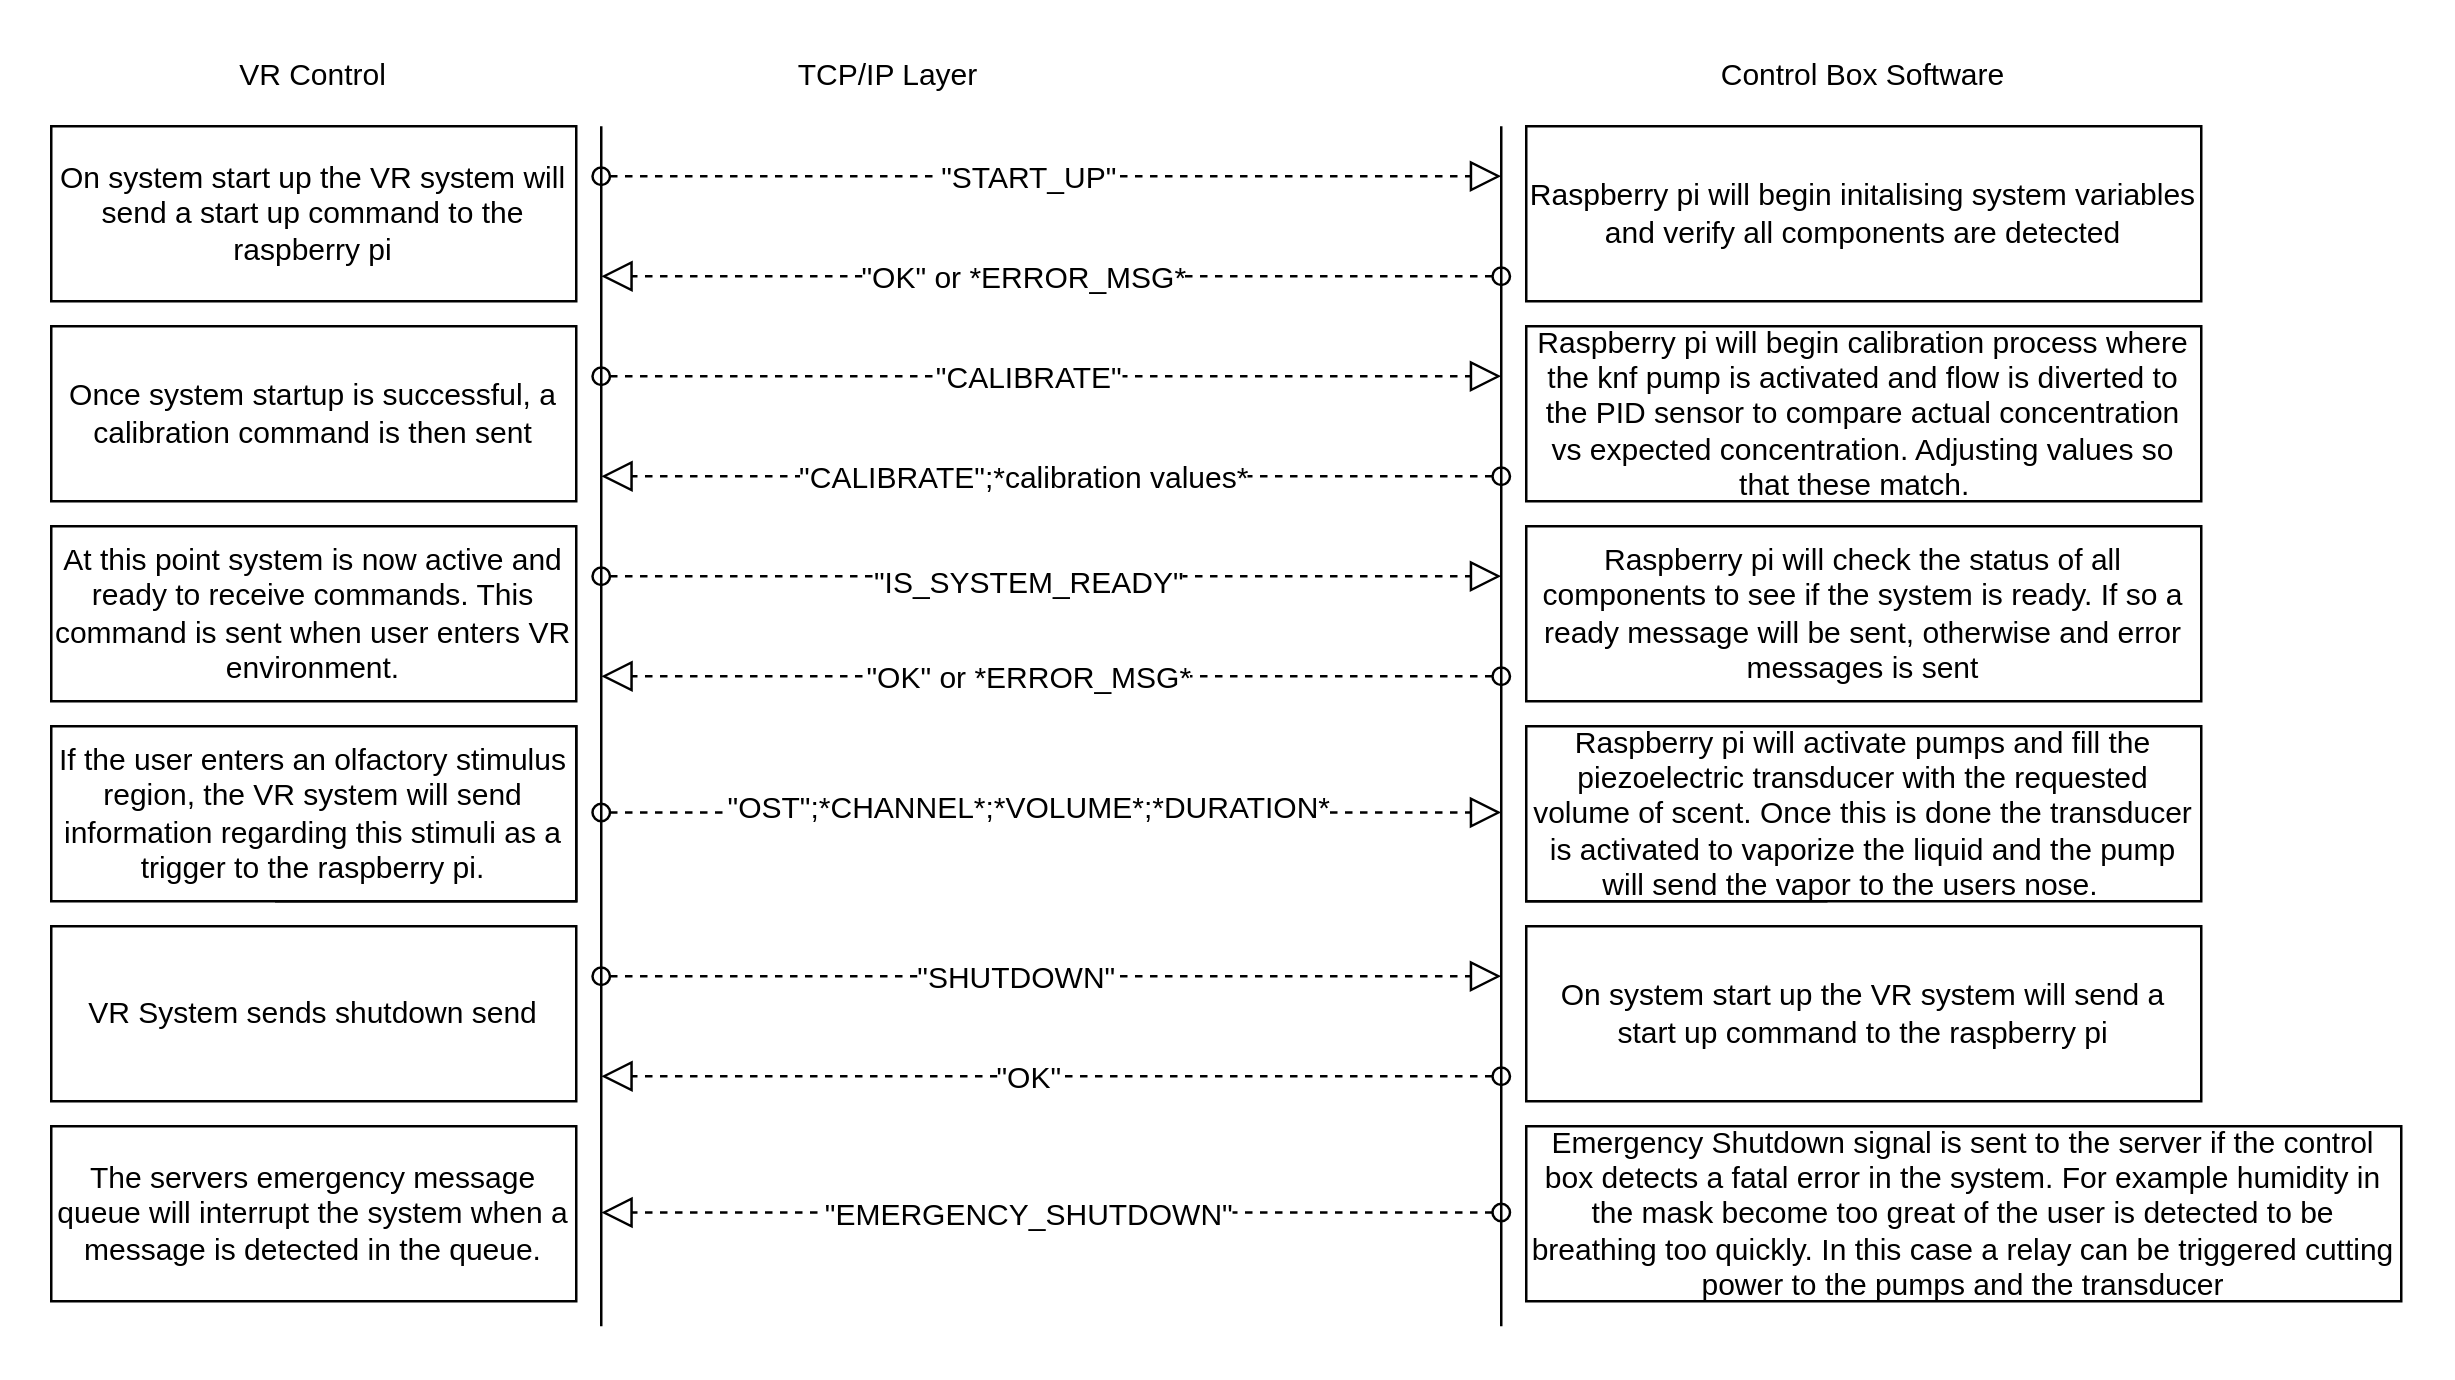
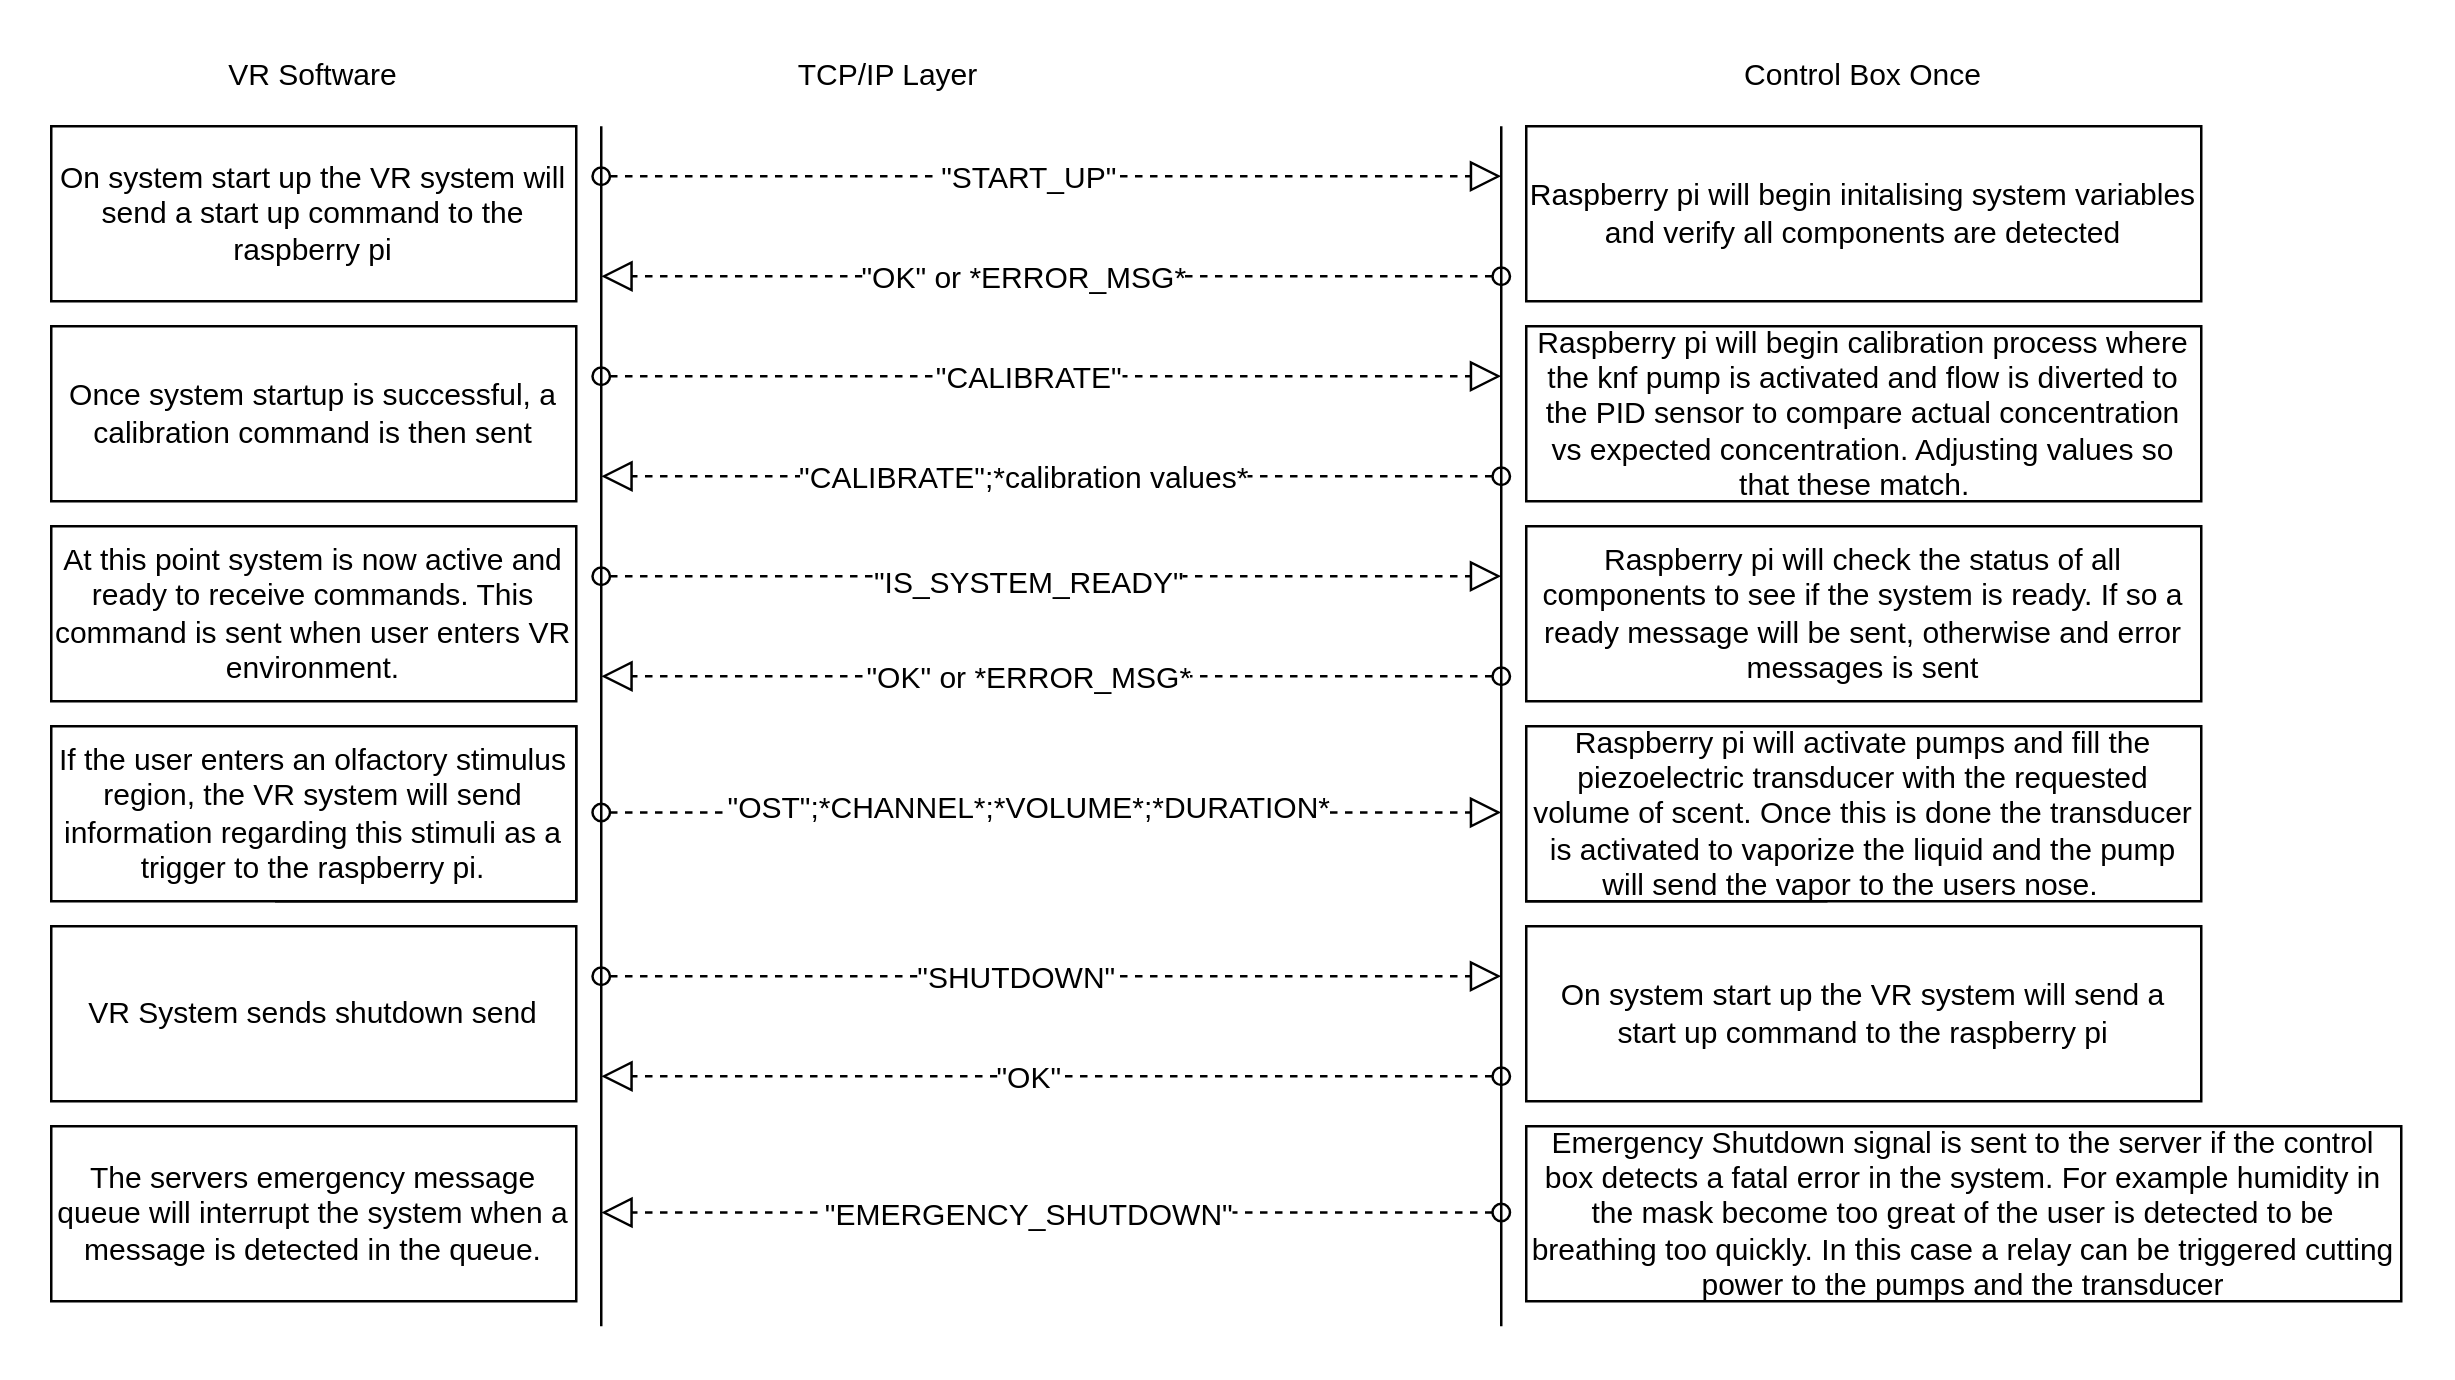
  <mxCell id="0" />
  <mxCell id="1" parent="0" />
  <mxCell id="2" value="" style="endArrow=none;html=1;" edge="1" parent="1"><mxGeometry width="50" height="50" relative="1" as="geometry"><mxPoint x="240" y="530" as="sourcePoint" /><mxPoint x="240" y="50" as="targetPoint" /></mxGeometry></mxCell>
  <mxCell id="3" value="" style="endArrow=none;html=1;" edge="1" parent="1"><mxGeometry width="50" height="50" relative="1" as="geometry"><mxPoint x="600" y="530" as="sourcePoint" /><mxPoint x="600" y="50" as="targetPoint" /></mxGeometry></mxCell>
  <mxCell id="4" value="" style="startArrow=oval;startFill=0;startSize=7;endArrow=block;endFill=0;endSize=10;dashed=1;html=1;" edge="1" parent="1"><mxGeometry width="100" relative="1" as="geometry"><mxPoint x="240" y="70" as="sourcePoint" /><mxPoint x="600" y="70" as="targetPoint" /></mxGeometry></mxCell>
  <mxCell id="5" value="&quot;START_UP&quot;" style="text;html=1;align=center;verticalAlign=middle;resizable=0;points=[];labelBackgroundColor=#ffffff;" vertex="1" connectable="0" parent="4"><mxGeometry x="-0.611" relative="1" as="geometry"><mxPoint x="100" as="offset" /></mxGeometry></mxCell>
  <mxCell id="6" value="On system start up the VR system will send a start up command to the raspberry pi" style="rounded=0;whiteSpace=wrap;html=1;" vertex="1" parent="1"><mxGeometry x="20" y="50" width="210" height="70" as="geometry" /></mxCell>
  <mxCell id="7" value="" style="startArrow=oval;startFill=0;startSize=7;endArrow=block;endFill=0;endSize=10;dashed=1;html=1;" edge="1" parent="1"><mxGeometry width="100" relative="1" as="geometry"><mxPoint x="240" y="150" as="sourcePoint" /><mxPoint x="600" y="150" as="targetPoint" /></mxGeometry></mxCell>
  <mxCell id="8" value="&quot;CALIBRATE&quot;" style="text;html=1;align=center;verticalAlign=middle;resizable=0;points=[];labelBackgroundColor=#ffffff;" vertex="1" connectable="0" parent="7"><mxGeometry x="-0.056" relative="1" as="geometry"><mxPoint as="offset" /></mxGeometry></mxCell>
  <mxCell id="9" value="" style="startArrow=oval;startFill=0;startSize=7;endArrow=block;endFill=0;endSize=10;dashed=1;html=1;" edge="1" parent="1"><mxGeometry width="100" relative="1" as="geometry"><mxPoint x="600" y="110" as="sourcePoint" /><mxPoint x="240" y="110" as="targetPoint" /></mxGeometry></mxCell>
  <mxCell id="10" value="&quot;OK&quot; or *ERROR_MSG*" style="text;html=1;align=center;verticalAlign=middle;resizable=0;points=[];labelBackgroundColor=#ffffff;" vertex="1" connectable="0" parent="9"><mxGeometry x="0.067" relative="1" as="geometry"><mxPoint as="offset" /></mxGeometry></mxCell>
  <mxCell id="11" value="" style="startArrow=oval;startFill=0;startSize=7;endArrow=block;endFill=0;endSize=10;dashed=1;html=1;" edge="1" parent="1"><mxGeometry width="100" relative="1" as="geometry"><mxPoint x="600" y="190" as="sourcePoint" /><mxPoint x="240" y="190" as="targetPoint" /></mxGeometry></mxCell>
  <mxCell id="12" value="&quot;CALIBRATE&quot;;*calibration values*" style="text;html=1;align=center;verticalAlign=middle;resizable=0;points=[];labelBackgroundColor=#ffffff;" vertex="1" connectable="0" parent="11"><mxGeometry x="0.067" relative="1" as="geometry"><mxPoint as="offset" /></mxGeometry></mxCell>
  <mxCell id="13" value="Once system startup is successful, a calibration command is then sent" style="rounded=0;whiteSpace=wrap;html=1;" vertex="1" parent="1"><mxGeometry x="20" y="130" width="210" height="70" as="geometry" /></mxCell>
  <mxCell id="14" value="At this point system is now active and ready to receive commands. This command is sent when user enters VR environment." style="rounded=0;whiteSpace=wrap;html=1;" vertex="1" parent="1"><mxGeometry x="20" y="210" width="210" height="70" as="geometry" /></mxCell>
  <mxCell id="15" value="On system start up the VR system will send a start up command to the raspberry pi" style="rounded=0;whiteSpace=wrap;html=1;" vertex="1" parent="1"><mxGeometry x="110" y="290" width="120" height="70" as="geometry" /></mxCell>
  <mxCell id="16" value="VR System sends shutdown send" style="rounded=0;whiteSpace=wrap;html=1;" vertex="1" parent="1"><mxGeometry x="20" y="370" width="210" height="70" as="geometry" /></mxCell>
  <mxCell id="17" value="The servers emergency message queue will interrupt the system when a message is detected in the queue." style="rounded=0;whiteSpace=wrap;html=1;" vertex="1" parent="1"><mxGeometry x="20" y="450" width="210" height="70" as="geometry" /></mxCell>
  <mxCell id="18" value="" style="startArrow=oval;startFill=0;startSize=7;endArrow=block;endFill=0;endSize=10;dashed=1;html=1;" edge="1" parent="1"><mxGeometry width="100" relative="1" as="geometry"><mxPoint x="240" y="230" as="sourcePoint" /><mxPoint x="600" y="230" as="targetPoint" /></mxGeometry></mxCell>
  <mxCell id="19" value="&quot;IS_SYSTEM_READY&quot;" style="text;html=1;align=center;verticalAlign=middle;resizable=0;points=[];labelBackgroundColor=#ffffff;" vertex="1" connectable="0" parent="18"><mxGeometry x="-0.322" y="-2" relative="1" as="geometry"><mxPoint x="48" as="offset" /></mxGeometry></mxCell>
  <mxCell id="20" value="" style="startArrow=oval;startFill=0;startSize=7;endArrow=block;endFill=0;endSize=10;dashed=1;html=1;" edge="1" parent="1"><mxGeometry width="100" relative="1" as="geometry"><mxPoint x="600" y="270" as="sourcePoint" /><mxPoint x="240" y="270" as="targetPoint" /></mxGeometry></mxCell>
  <mxCell id="21" value="&quot;OK&quot; or *ERROR_MSG*" style="text;html=1;align=center;verticalAlign=middle;resizable=0;points=[];labelBackgroundColor=#ffffff;" vertex="1" connectable="0" parent="20"><mxGeometry x="-0.106" y="2" relative="1" as="geometry"><mxPoint x="-29" y="-2" as="offset" /></mxGeometry></mxCell>
  <mxCell id="22" value="" style="startArrow=oval;startFill=0;startSize=7;endArrow=block;endFill=0;endSize=10;dashed=1;html=1;" edge="1" parent="1"><mxGeometry width="100" relative="1" as="geometry"><mxPoint x="240" y="324.5" as="sourcePoint" /><mxPoint x="600" y="324.5" as="targetPoint" /></mxGeometry></mxCell>
  <mxCell id="23" value="&quot;OST&quot;;*CHANNEL*;*VOLUME*;*DURATION*" style="text;html=1;align=center;verticalAlign=middle;resizable=0;points=[];labelBackgroundColor=#ffffff;" vertex="1" connectable="0" parent="22"><mxGeometry x="-0.133" y="2" relative="1" as="geometry"><mxPoint x="14" as="offset" /></mxGeometry></mxCell>
  <mxCell id="24" value="" style="startArrow=oval;startFill=0;startSize=7;endArrow=block;endFill=0;endSize=10;dashed=1;html=1;" edge="1" parent="1"><mxGeometry width="100" relative="1" as="geometry"><mxPoint x="240" y="390" as="sourcePoint" /><mxPoint x="600" y="390" as="targetPoint" /></mxGeometry></mxCell>
  <mxCell id="25" value="&quot;SHUTDOWN&quot;" style="text;html=1;align=center;verticalAlign=middle;resizable=0;points=[];labelBackgroundColor=#ffffff;" vertex="1" connectable="0" parent="24"><mxGeometry x="-0.083" relative="1" as="geometry"><mxPoint as="offset" /></mxGeometry></mxCell>
  <mxCell id="26" value="" style="startArrow=oval;startFill=0;startSize=7;endArrow=block;endFill=0;endSize=10;dashed=1;html=1;" edge="1" parent="1"><mxGeometry width="100" relative="1" as="geometry"><mxPoint x="600" y="430" as="sourcePoint" /><mxPoint x="240" y="430" as="targetPoint" /></mxGeometry></mxCell>
  <mxCell id="27" value="&quot;OK&quot;" style="text;html=1;align=center;verticalAlign=middle;resizable=0;points=[];labelBackgroundColor=#ffffff;" vertex="1" connectable="0" parent="26"><mxGeometry x="0.056" relative="1" as="geometry"><mxPoint as="offset" /></mxGeometry></mxCell>
  <mxCell id="28" value="" style="startArrow=oval;startFill=0;startSize=7;endArrow=block;endFill=0;endSize=10;dashed=1;html=1;" edge="1" parent="1"><mxGeometry width="100" relative="1" as="geometry"><mxPoint x="600" y="484.5" as="sourcePoint" /><mxPoint x="240" y="484.5" as="targetPoint" /></mxGeometry></mxCell>
  <mxCell id="29" value="&quot;EMERGENCY_SHUTDOWN&quot;" style="text;html=1;align=center;verticalAlign=middle;resizable=0;points=[];labelBackgroundColor=#ffffff;" vertex="1" connectable="0" parent="28"><mxGeometry x="0.256" y="-2" relative="1" as="geometry"><mxPoint x="36" y="2.5" as="offset" /></mxGeometry></mxCell>
  <mxCell id="30" value="If the user enters an olfactory stimulus region, the VR system will send information regarding this stimuli as a trigger to the raspberry pi." style="rounded=0;whiteSpace=wrap;html=1;" vertex="1" parent="1"><mxGeometry x="20" y="290" width="210" height="70" as="geometry" /></mxCell>
  <mxCell id="31" value="Raspberry pi will begin initalising system variables and verify all components are detected" style="rounded=0;whiteSpace=wrap;html=1;" vertex="1" parent="1"><mxGeometry x="610" y="50" width="270" height="70" as="geometry" /></mxCell>
  <mxCell id="32" value="Raspberry pi will begin calibration process where the knf pump is activated and flow is diverted to the PID sensor to compare actual concentration vs expected concentration. Adjusting values so that these match.&amp;nbsp;&amp;nbsp;" style="rounded=0;whiteSpace=wrap;html=1;" vertex="1" parent="1"><mxGeometry x="610" y="130" width="270" height="70" as="geometry" /></mxCell>
  <mxCell id="33" value="Raspberry pi will check the status of all components to see if the system is ready. If so a ready message will be sent, otherwise and error messages is sent" style="rounded=0;whiteSpace=wrap;html=1;" vertex="1" parent="1"><mxGeometry x="610" y="210" width="270" height="70" as="geometry" /></mxCell>
  <mxCell id="34" value="On system start up the VR system will send a start up command to the raspberry pi" style="rounded=0;whiteSpace=wrap;html=1;" vertex="1" parent="1"><mxGeometry x="610" y="290" width="120" height="70" as="geometry" /></mxCell>
  <mxCell id="35" value="On system start up the VR system will send a start up command to the raspberry pi" style="rounded=0;whiteSpace=wrap;html=1;" vertex="1" parent="1"><mxGeometry x="610" y="370" width="270" height="70" as="geometry" /></mxCell>
  <mxCell id="36" value="Emergency Shutdown signal is sent to the server if the control box detects a fatal error in the system. For example humidity in the mask become too great of the user is detected to be breathing too quickly. In this case a relay can be triggered cutting power to the pumps and the transducer" style="rounded=0;whiteSpace=wrap;html=1;" vertex="1" parent="1"><mxGeometry x="610" y="450" width="350" height="70" as="geometry" /></mxCell>
  <mxCell id="37" value="Raspberry pi will activate pumps and fill the piezoelectric transducer with the requested volume of scent. Once this is done the transducer is activated to vaporize the liquid and the pump will send the vapor to the users nose.&amp;nbsp; &amp;nbsp;" style="rounded=0;whiteSpace=wrap;html=1;" vertex="1" parent="1"><mxGeometry x="610" y="290" width="270" height="70" as="geometry" /></mxCell>
  <mxCell id="38" value="TCP/IP Layer" style="text;html=1;strokeColor=none;fillColor=none;align=center;verticalAlign=middle;whiteSpace=wrap;rounded=0;" vertex="1" parent="1"><mxGeometry x="295" y="20" width="120" height="20" as="geometry" /></mxCell>
- <mxCell id="39" value="VR Control" style="text;html=1;strokeColor=none;fillColor=none;align=center;verticalAlign=middle;whiteSpace=wrap;rounded=0;" vertex="1" parent="1"><mxGeometry x="65" y="20" width="120" height="20" as="geometry" /></mxCell>
- <mxCell id="40" value="Control Box Software" style="text;html=1;strokeColor=none;fillColor=none;align=center;verticalAlign=middle;whiteSpace=wrap;rounded=0;" vertex="1" parent="1"><mxGeometry x="685" y="20" width="120" height="20" as="geometry" /></mxCell>
+ <mxCell id="39" value="VR Software" style="text;html=1;strokeColor=none;fillColor=none;align=center;verticalAlign=middle;whiteSpace=wrap;rounded=0;" vertex="1" parent="1"><mxGeometry x="65" y="20" width="120" height="20" as="geometry" /></mxCell>
+ <mxCell id="40" value="Control Box Once" style="text;html=1;strokeColor=none;fillColor=none;align=center;verticalAlign=middle;whiteSpace=wrap;rounded=0;" vertex="1" parent="1"><mxGeometry x="685" y="20" width="120" height="20" as="geometry" /></mxCell>
